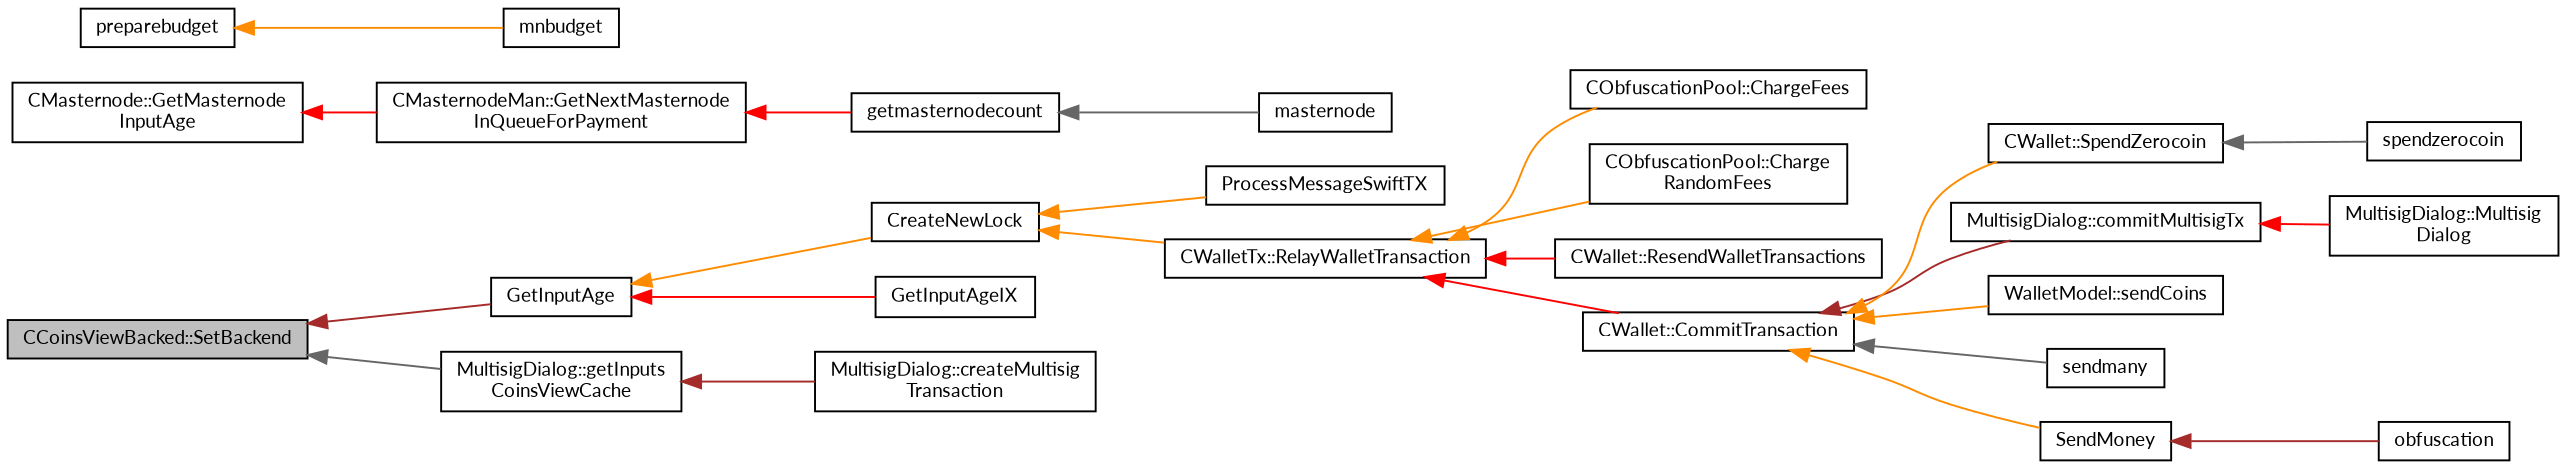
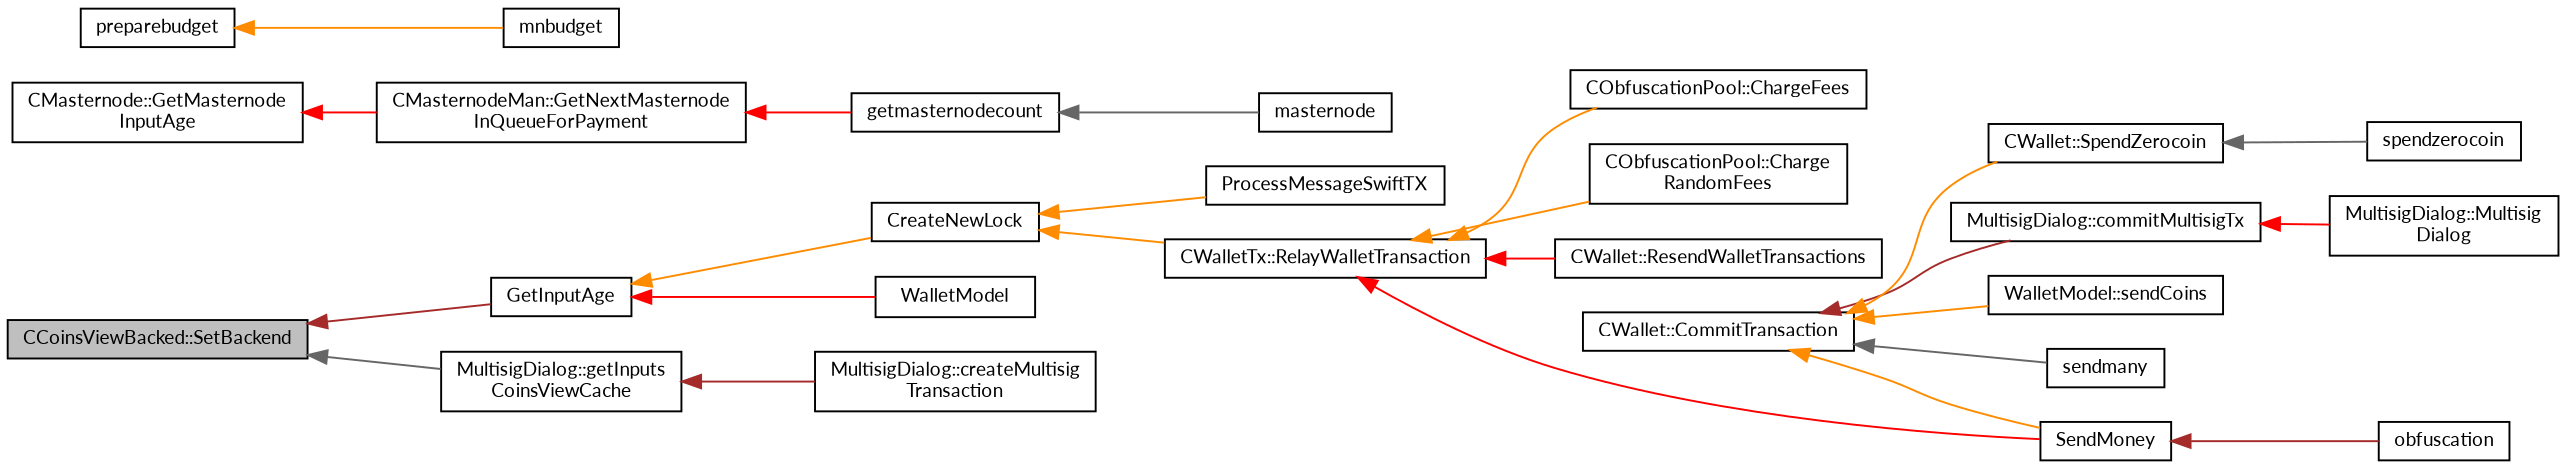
  digraph {
    fontname=Lato
    rankdir=LR
    node [color=black fillcolor=white fontname=Lato fontsize=10 shape=record style=filled]
    edge [color=darkorange dir=back fontname=Lato fontsize=10 labelfontname=Helvetica labelfontsize=10 style=solid]
    n1 [fillcolor=grey75 fontcolor=black height=0.2 label="CCoinsViewBacked::SetBackend" width=0.4]
    n2 [height=0.2 label=GetInputAge width=0.4]
    n3 [height=0.2 label="MultisigDialog::getInputs\lCoinsViewCache" width=0.4]
-   n4 [height=0.2 label=GetInputAgeIX width=0.4]
+   n4 [height=0.2 label=WalletModel width=0.4]
    n5 [height=0.2 label=CreateNewLock width=0.4]
    n6 [height=0.2 label="MultisigDialog::createMultisig\lTransaction" width=0.4]
    n7 [height=0.2 label="CMasternode::GetMasternode\lInputAge" width=0.4]
    n8 [height=0.2 label="CMasternodeMan::GetNextMasternode\lInQueueForPayment" width=0.4]
    n9 [height=0.2 label=ProcessMessageSwiftTX width=0.4]
    n10 [height=0.2 label="CWalletTx::RelayWalletTransaction" width=0.4]
    n11 [height=0.2 label=getmasternodecount width=0.4]
    n12 [height=0.2 label=masternode width=0.4]
    n13 [height=0.2 label="CObfuscationPool::ChargeFees" width=0.4]
    n14 [height=0.2 label="CObfuscationPool::Charge\lRandomFees" width=0.4]
    n15 [height=0.2 label="CWallet::ResendWalletTransactions" width=0.4]
    n16 [height=0.2 label="CWallet::CommitTransaction" width=0.4]
    n17 [height=0.2 label="MultisigDialog::commitMultisigTx" width=0.4]
    n18 [height=0.2 label="WalletModel::sendCoins" width=0.4]
    n19 [height=0.2 label=SendMoney width=0.4]
    n20 [height=0.2 label=sendmany width=0.4]
    n21 [height=0.2 label="CWallet::SpendZerocoin" width=0.4]
    n22 [height=0.2 label="MultisigDialog::Multisig\lDialog" width=0.4]
    n23 [height=0.2 label=preparebudget width=0.4]
    n24 [height=0.2 label=mnbudget width=0.4]
    n25 [height=0.2 label=obfuscation width=0.4]
    n26 [height=0.2 label=spendzerocoin width=0.4]
    n1 -> n2 [color=brown]
    n1 -> n3 [color=gray40]
    n2 -> n4 [color=red]
    n2 -> n5
    n3 -> n6 [color=brown]
    n5 -> n9
    n5 -> n10
    n7 -> n8 [color=red]
    n8 -> n11 [color=red]
    n10 -> n13
    n10 -> n14
    n10 -> n15 [color=red]
-   n10 -> n16 [color=red]
+   n10 -> n19 [color=red]
    n11 -> n12 [color=gray40]
    n16 -> n17 [color=brown]
    n16 -> n18
    n16 -> n19
    n16 -> n20 [color=gray40]
    n16 -> n21
    n17 -> n22 [color=red]
    n19 -> n25 [color=brown]
    n21 -> n26 [color=gray40]
    n23 -> n24
  }
